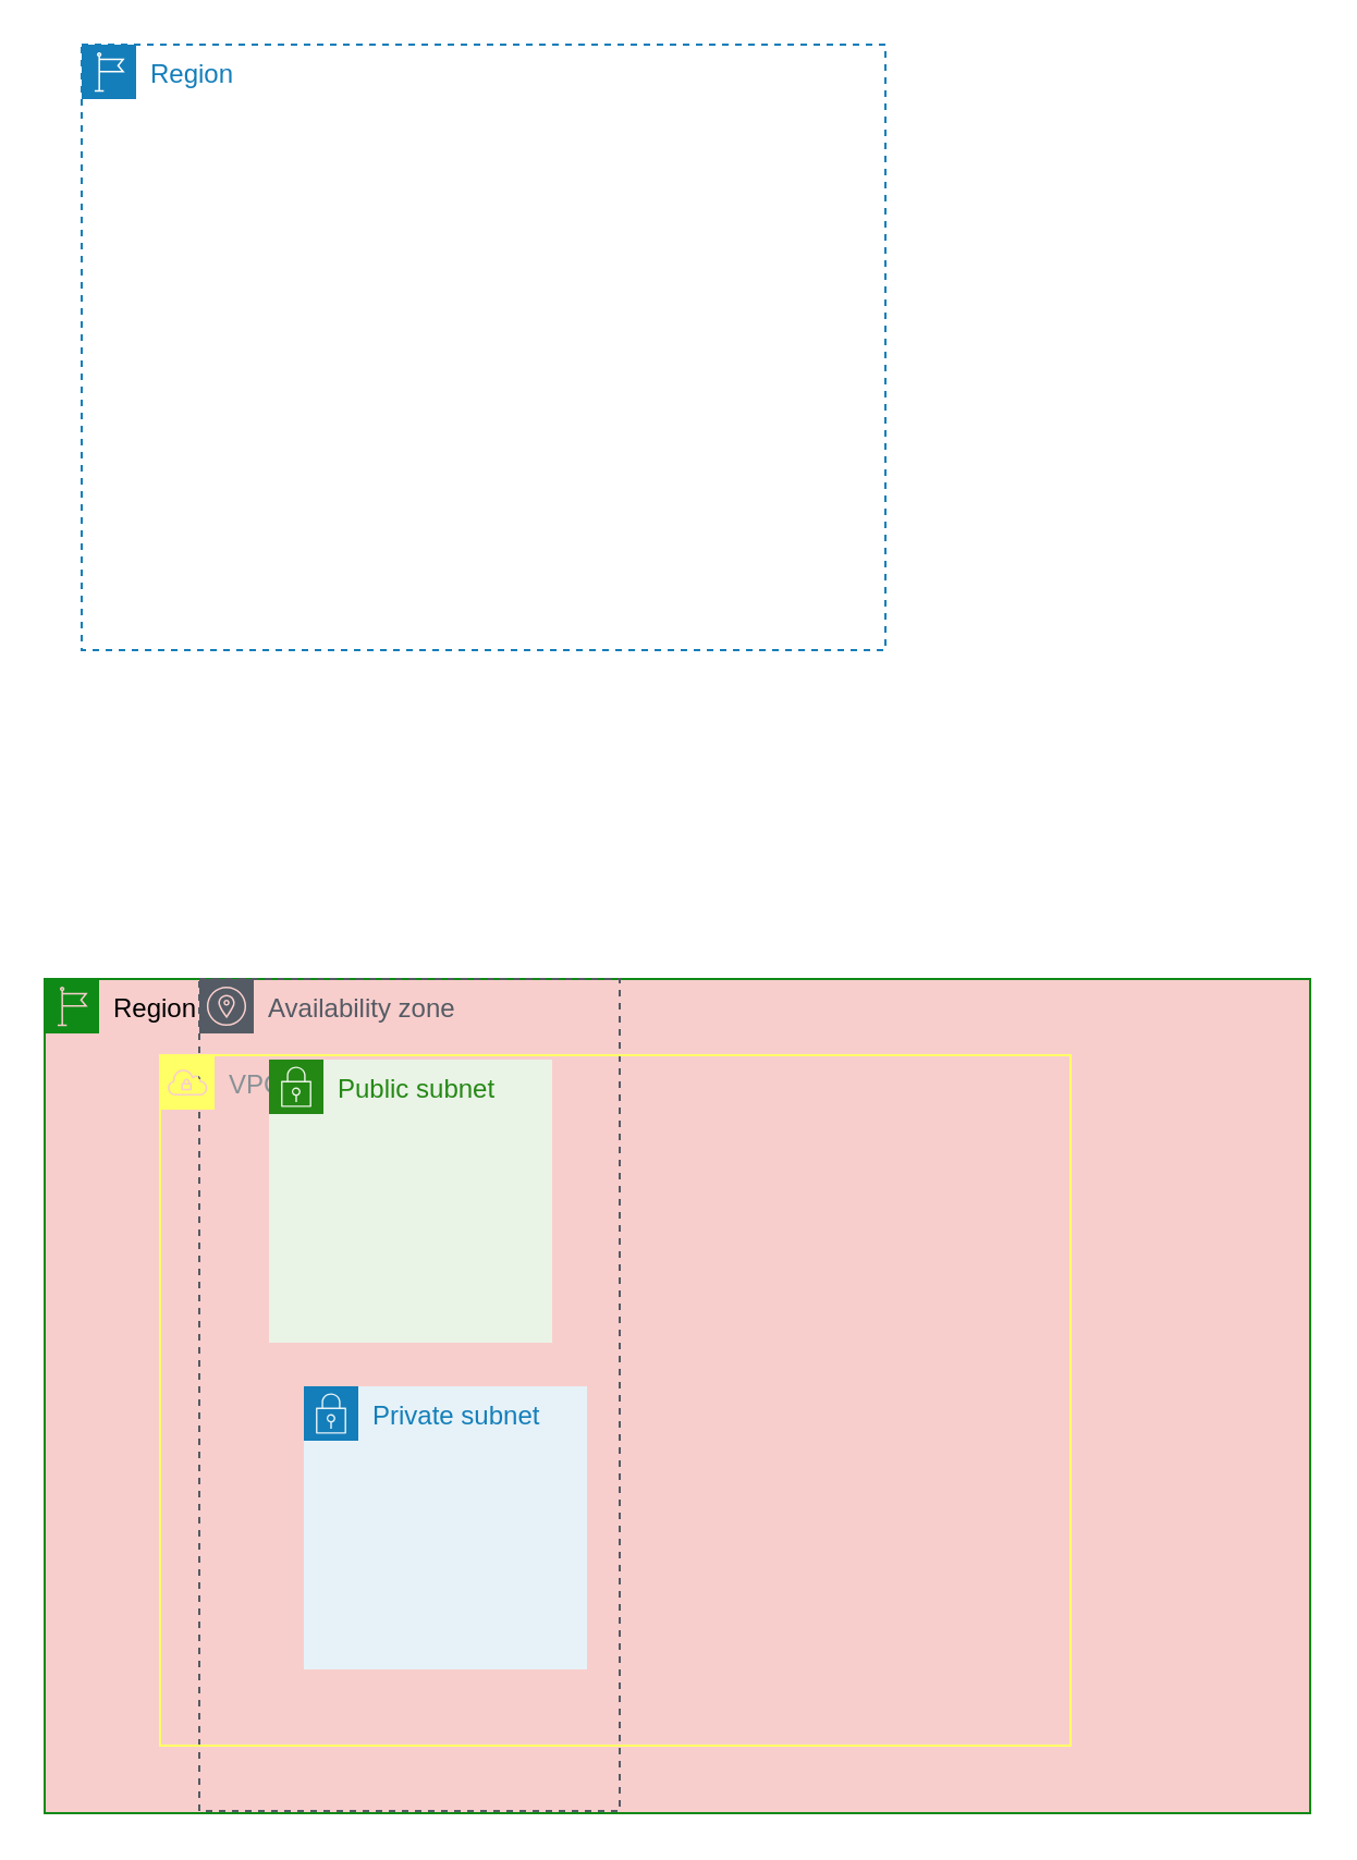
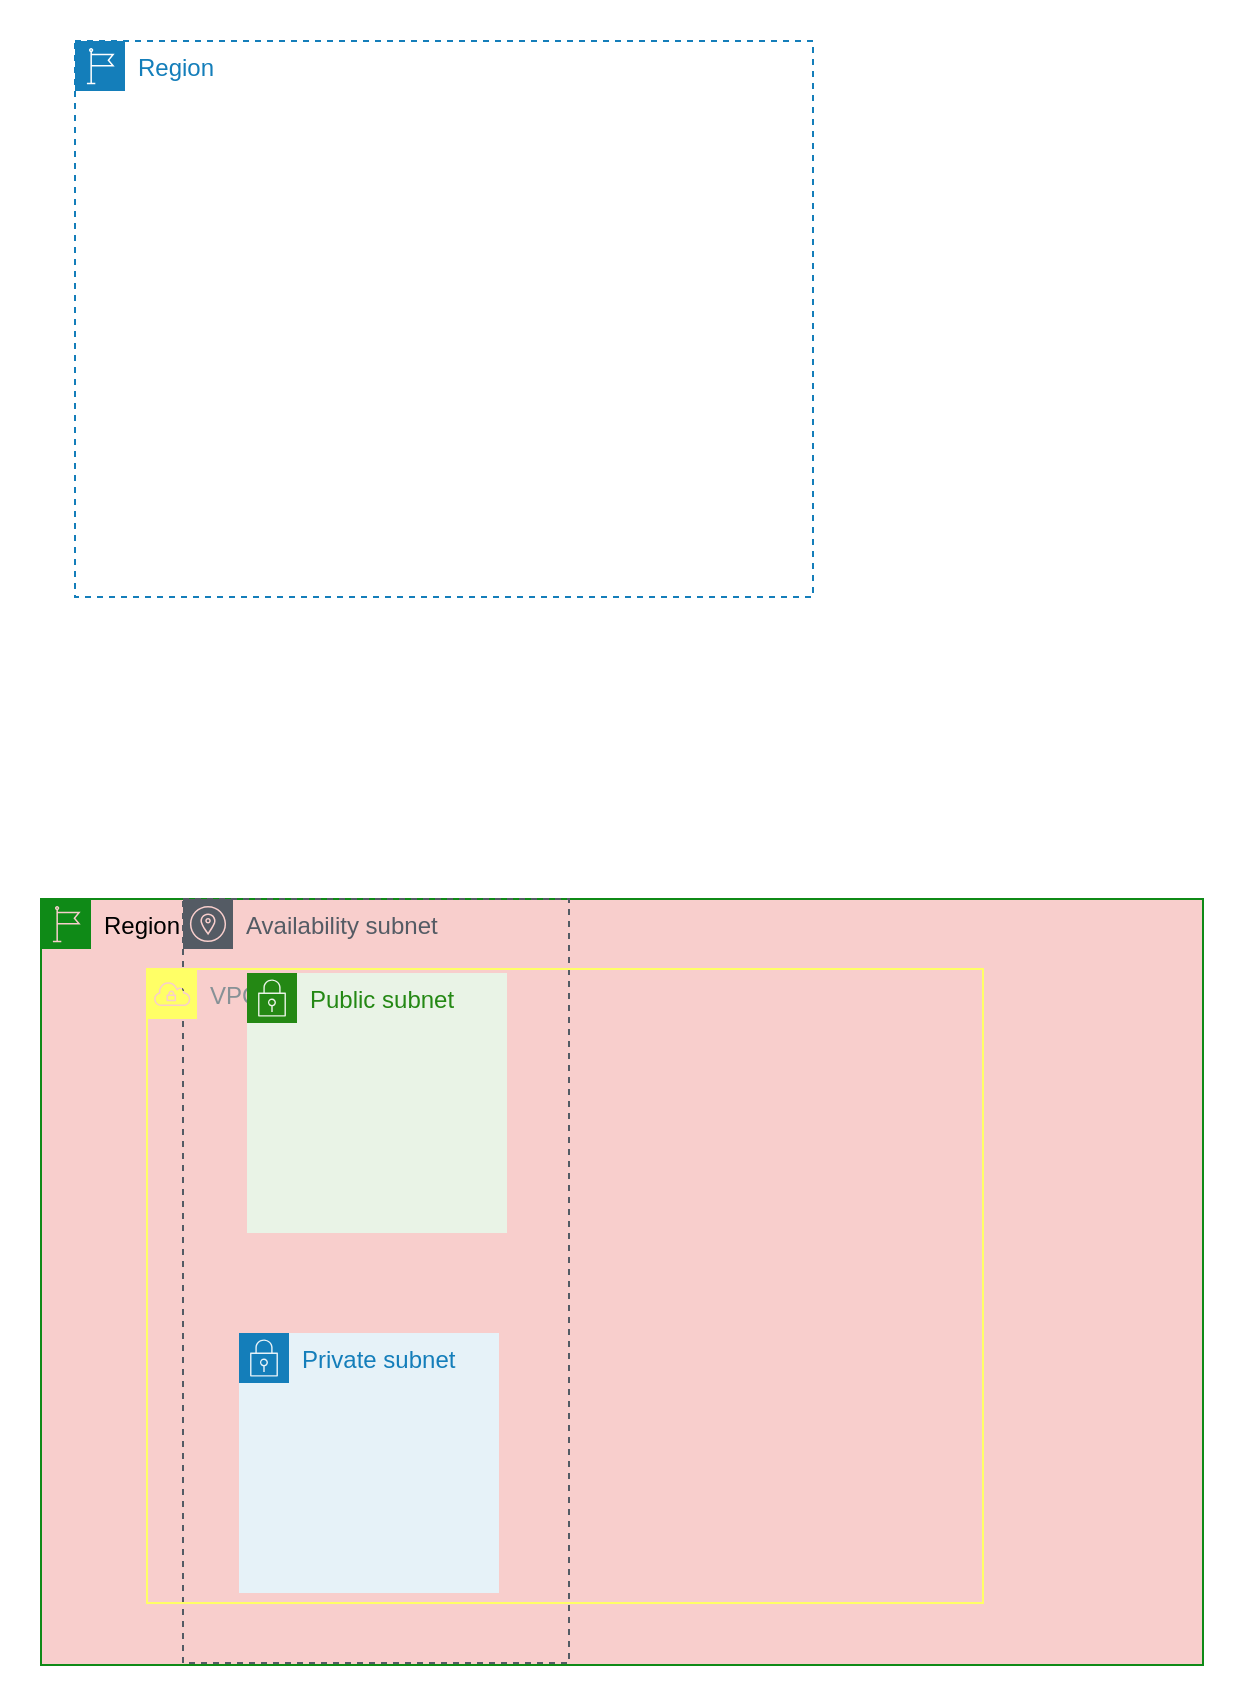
  <mxCell id="0" />
  <mxCell id="1" parent="0" />
  <mxCell id="2" value="Region" style="points=[[0,0],[0.25,0],[0.5,0],[0.75,0],[1,0],[1,0.25],[1,0.5],[1,0.75],[1,1],[0.75,1],[0.5,1],[0.25,1],[0,1],[0,0.75],[0,0.5],[0,0.25]];outlineConnect=0;gradientColor=none;html=1;whiteSpace=wrap;fontSize=12;fontStyle=0;container=1;pointerEvents=0;collapsible=0;recursiveResize=0;shape=mxgraph.aws4.group;grIcon=mxgraph.aws4.group_region;strokeColor=#147EBA;fillColor=none;verticalAlign=top;align=left;spacingLeft=30;fontColor=#147EBA;dashed=1;" vertex="1" parent="1"><mxGeometry x="37" y="20" width="369" height="278" as="geometry" /></mxCell>
  <mxCell id="3" value="Region" style="points=[[0,0],[0.25,0],[0.5,0],[0.75,0],[1,0],[1,0.25],[1,0.5],[1,0.75],[1,1],[0.75,1],[0.5,1],[0.25,1],[0,1],[0,0.75],[0,0.5],[0,0.25]];outlineConnect=0;html=1;whiteSpace=wrap;fontSize=12;fontStyle=0;container=1;pointerEvents=0;collapsible=0;recursiveResize=0;shape=mxgraph.aws4.group;grIcon=mxgraph.aws4.group_region;strokeColor=#0f8a17;fillColor=#f8cecc;verticalAlign=top;align=left;spacingLeft=30;" vertex="1" parent="1"><mxGeometry x="20" y="449" width="581" height="383" as="geometry" /></mxCell>
- <mxCell id="4" value="Availability zone" style="sketch=0;outlineConnect=0;gradientColor=none;html=1;whiteSpace=wrap;fontSize=12;fontStyle=0;shape=mxgraph.aws4.group;grIcon=mxgraph.aws4.group_availability_zone;strokeColor=#545B64;fillColor=none;verticalAlign=top;align=left;spacingLeft=30;fontColor=#545B64;dashed=1;" vertex="1" parent="3"><mxGeometry x="71" width="193" height="382" as="geometry" /></mxCell>
+ <mxCell id="4" value="Availability subnet" style="sketch=0;outlineConnect=0;gradientColor=none;html=1;whiteSpace=wrap;fontSize=12;fontStyle=0;shape=mxgraph.aws4.group;grIcon=mxgraph.aws4.group_availability_zone;strokeColor=#545B64;fillColor=none;verticalAlign=top;align=left;spacingLeft=30;fontColor=#545B64;dashed=1;" vertex="1" parent="3"><mxGeometry x="71" width="193" height="382" as="geometry" /></mxCell>
  <mxCell id="5" value="VPC" style="sketch=0;outlineConnect=0;gradientColor=none;html=1;whiteSpace=wrap;fontSize=12;fontStyle=0;shape=mxgraph.aws4.group;grIcon=mxgraph.aws4.group_vpc;strokeColor=#FFFF66;fillColor=none;verticalAlign=top;align=left;spacingLeft=30;fontColor=#879196;dashed=0;" vertex="1" parent="3"><mxGeometry x="53" y="35" width="418" height="317" as="geometry" /></mxCell>
- <mxCell id="6" value="Private subnet" style="points=[[0,0],[0.25,0],[0.5,0],[0.75,0],[1,0],[1,0.25],[1,0.5],[1,0.75],[1,1],[0.75,1],[0.5,1],[0.25,1],[0,1],[0,0.75],[0,0.5],[0,0.25]];outlineConnect=0;gradientColor=none;html=1;whiteSpace=wrap;fontSize=12;fontStyle=0;container=1;pointerEvents=0;collapsible=0;recursiveResize=0;shape=mxgraph.aws4.group;grIcon=mxgraph.aws4.group_security_group;grStroke=0;strokeColor=#147EBA;fillColor=#E6F2F8;verticalAlign=top;align=left;spacingLeft=30;fontColor=#147EBA;dashed=0;" vertex="1" parent="3"><mxGeometry x="119" y="187" width="130" height="130" as="geometry" /></mxCell>
+ <mxCell id="6" value="Private subnet" style="points=[[0,0],[0.25,0],[0.5,0],[0.75,0],[1,0],[1,0.25],[1,0.5],[1,0.75],[1,1],[0.75,1],[0.5,1],[0.25,1],[0,1],[0,0.75],[0,0.5],[0,0.25]];outlineConnect=0;gradientColor=none;html=1;whiteSpace=wrap;fontSize=12;fontStyle=0;container=1;pointerEvents=0;collapsible=0;recursiveResize=0;shape=mxgraph.aws4.group;grIcon=mxgraph.aws4.group_security_group;grStroke=0;strokeColor=#147EBA;fillColor=#E6F2F8;verticalAlign=top;align=left;spacingLeft=30;fontColor=#147EBA;dashed=0;" vertex="1" parent="3"><mxGeometry x="99" y="217" width="130" height="130" as="geometry" /></mxCell>
  <mxCell id="7" value="Public subnet" style="points=[[0,0],[0.25,0],[0.5,0],[0.75,0],[1,0],[1,0.25],[1,0.5],[1,0.75],[1,1],[0.75,1],[0.5,1],[0.25,1],[0,1],[0,0.75],[0,0.5],[0,0.25]];outlineConnect=0;gradientColor=none;html=1;whiteSpace=wrap;fontSize=12;fontStyle=0;container=1;pointerEvents=0;collapsible=0;recursiveResize=0;shape=mxgraph.aws4.group;grIcon=mxgraph.aws4.group_security_group;grStroke=0;strokeColor=#248814;fillColor=#E9F3E6;verticalAlign=top;align=left;spacingLeft=30;fontColor=#248814;dashed=0;" vertex="1" parent="3"><mxGeometry x="103" y="37" width="130" height="130" as="geometry" /></mxCell>
